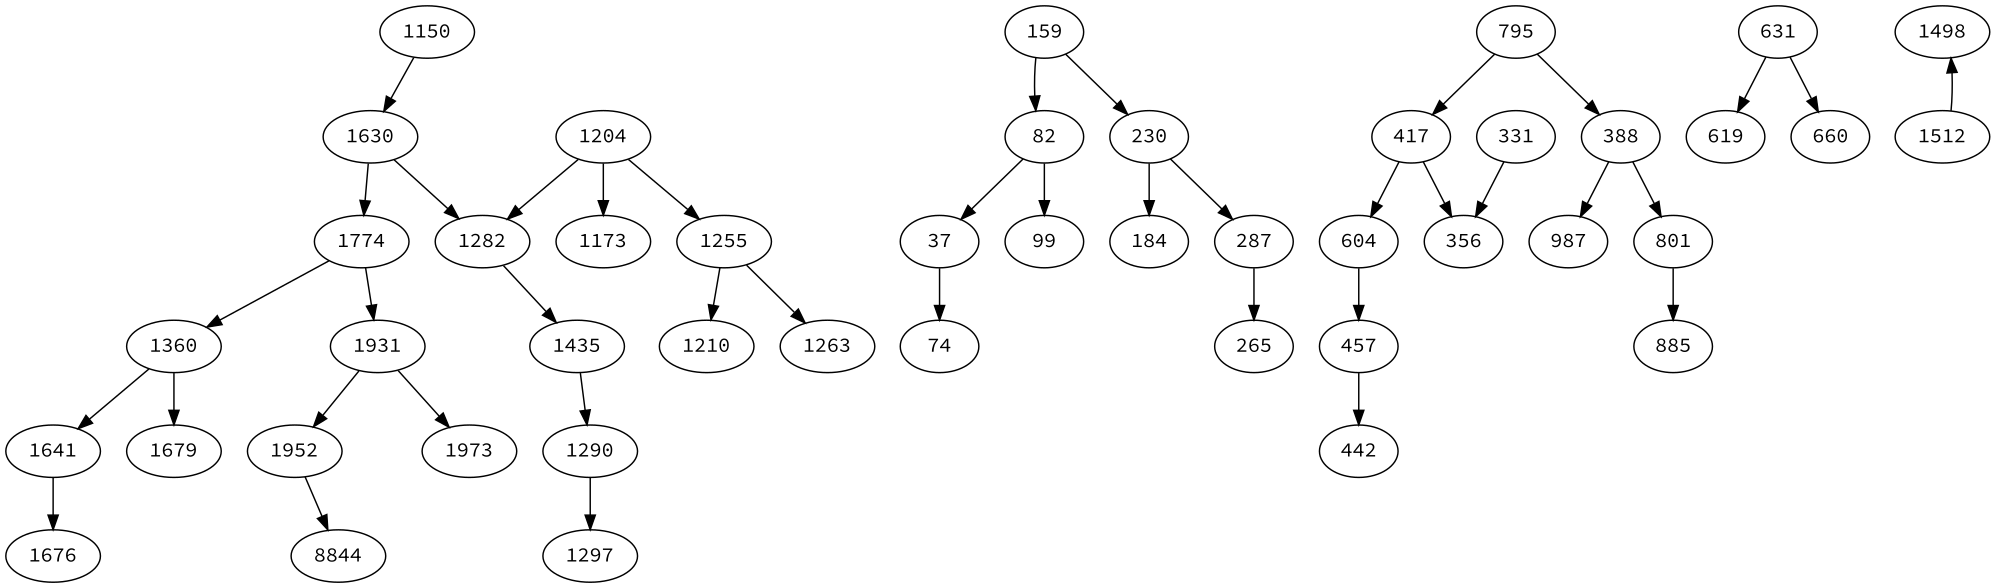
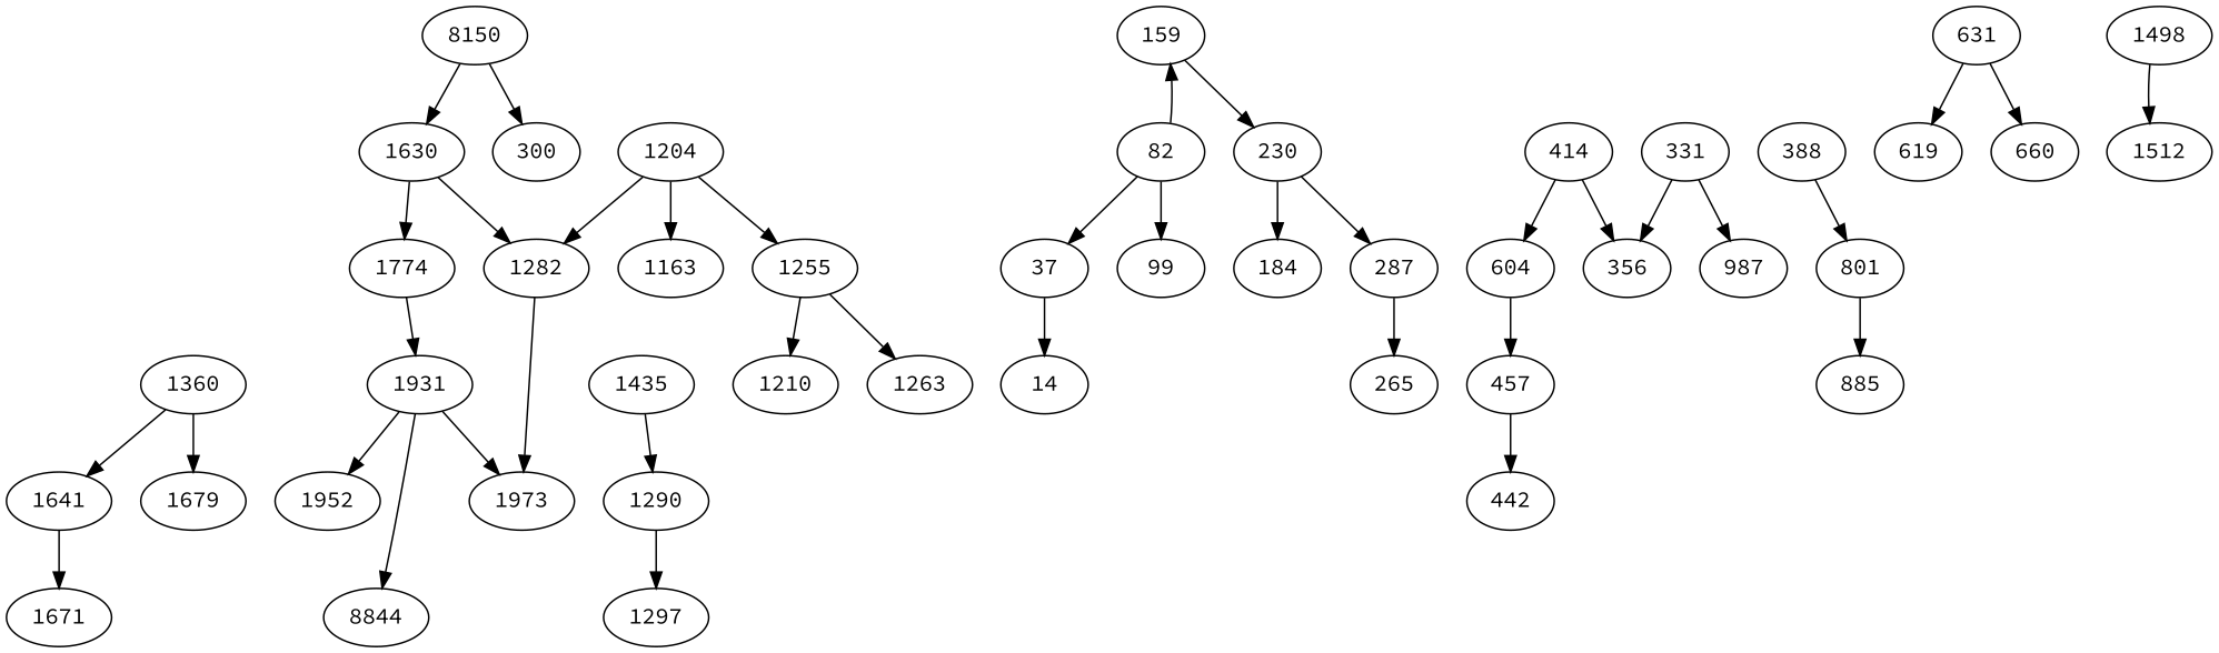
  digraph {
    fontname="Source Code Pro"
    node [fontname="Source Code Pro"]
    edge [fontname="Source Code Pro"]
-   1150
+   1150 [label=8150]
+   300
    1630
    1282
    1774
    159
    82
    n8 [label=230]
-   795
-   417
+   417 [label=414]
    n11 [label=388]
    1435
    n13 [label=1360]
    n14 [label=1931]
    n15 [label=37]
    99
    184
    287
    604
    356
    n21 [label=801]
    n22 [label=987]
-   74
+   74 [label=14]
    n24 [label=265]
    331
    457
    n27 [label=885]
    442
    631
    619
    n31 [label=660]
    1204
-   1163 [label=1173]
+   1163
    1255
    1290
    1641
    1679
    n38 [label=1952]
    1973
    1210
    n41 [label=1263]
    1297
    1498
    1512
-   1671 [label=1676]
+   1671
    n46 [label=8844]
+   1150 -> 300
    1150 -> 1630
    1630 -> 1282
    1630 -> 1774
-   1282 -> 1435
-   1774 -> n13
+   1282 -> 1973
    1774 -> n14
-   159 -> 82
+   82 -> 159
    159 -> n8
    82 -> n15
    82 -> 99
    n8 -> 184
    n8 -> 287
-   795 -> 417
-   795 -> n11
    417 -> 604
    417 -> 356
    n11 -> n21
-   n11 -> n22
+   331 -> n22
    1435 -> 1290
    n13 -> 1641
    n13 -> 1679
    n14 -> n38
    n14 -> 1973
    n15 -> 74
    287 -> n24
    604 -> 457
    n21 -> n27
    331 -> 356
    457 -> 442
    631 -> 619
    631 -> n31
    1204 -> 1282
    1204 -> 1163
    1204 -> 1255
    1255 -> 1210
    1255 -> n41
    1290 -> 1297
    1641 -> 1671
-   n38 -> n46
-   1512 -> 1498
+   n14 -> n46
+   1498 -> 1512
  }
